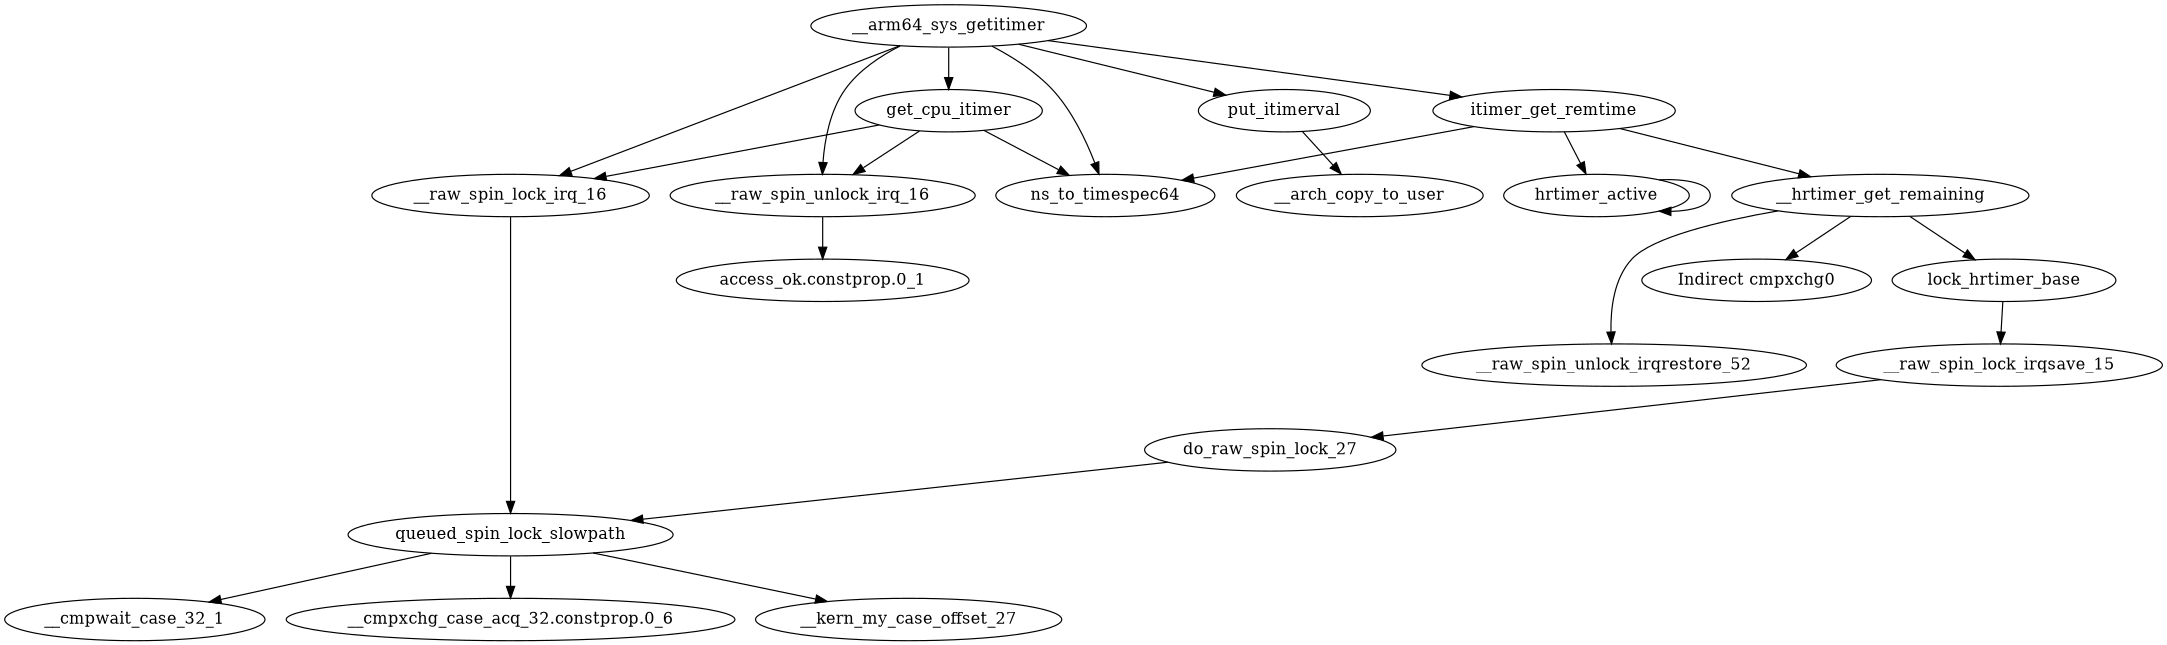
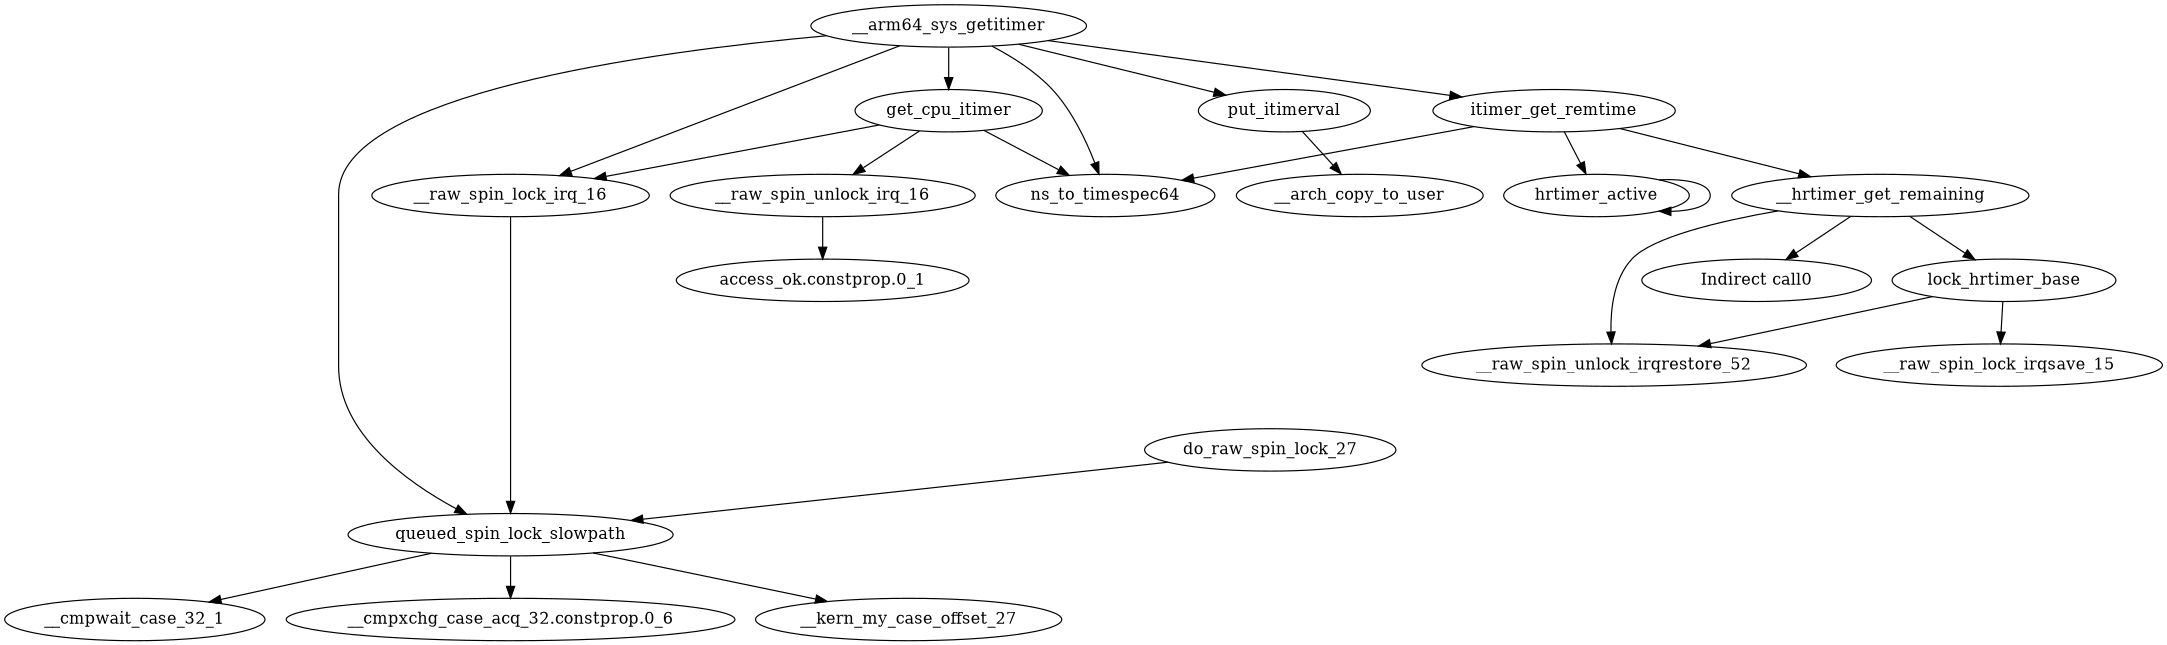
  digraph {
    node [color=black]
    edge [color=black]
    __raw_spin_lock_irq_16
    queued_spin_lock_slowpath
    __cmpwait_case_32_1
    "__cmpxchg_case_acq_32.constprop.0_6"
    n5 [label=__kern_my_case_offset_27]
    get_cpu_itimer
    ns_to_timespec64
    __raw_spin_unlock_irq_16
    "access_ok.constprop.0_1"
    n10 [label=__raw_spin_unlock_irqrestore_52]
    __hrtimer_get_remaining
-   "Indirect call0" [label="Indirect cmpxchg0"]
+   "Indirect call0"
    lock_hrtimer_base
    __raw_spin_lock_irqsave_15
    do_raw_spin_lock_27
    __arm64_sys_getitimer
    put_itimerval
    itimer_get_remtime
    __arch_copy_to_user
    hrtimer_active
    __raw_spin_lock_irq_16 -> queued_spin_lock_slowpath
    queued_spin_lock_slowpath -> __cmpwait_case_32_1
    queued_spin_lock_slowpath -> "__cmpxchg_case_acq_32.constprop.0_6"
    queued_spin_lock_slowpath -> n5
    get_cpu_itimer -> __raw_spin_lock_irq_16
    get_cpu_itimer -> ns_to_timespec64
    get_cpu_itimer -> __raw_spin_unlock_irq_16
    __raw_spin_unlock_irq_16 -> "access_ok.constprop.0_1"
    __hrtimer_get_remaining -> n10
    __hrtimer_get_remaining -> "Indirect call0"
    __hrtimer_get_remaining -> lock_hrtimer_base
+   lock_hrtimer_base -> n10
    lock_hrtimer_base -> __raw_spin_lock_irqsave_15
-   __raw_spin_lock_irqsave_15 -> do_raw_spin_lock_27
    do_raw_spin_lock_27 -> queued_spin_lock_slowpath
    __arm64_sys_getitimer -> __raw_spin_lock_irq_16
    __arm64_sys_getitimer -> get_cpu_itimer
    __arm64_sys_getitimer -> ns_to_timespec64
-   __arm64_sys_getitimer -> __raw_spin_unlock_irq_16
+   __arm64_sys_getitimer -> queued_spin_lock_slowpath
    __arm64_sys_getitimer -> put_itimerval
    __arm64_sys_getitimer -> itimer_get_remtime
    put_itimerval -> __arch_copy_to_user
    itimer_get_remtime -> ns_to_timespec64
    itimer_get_remtime -> __hrtimer_get_remaining
    itimer_get_remtime -> hrtimer_active
    hrtimer_active -> hrtimer_active
  }
